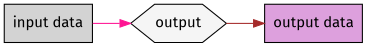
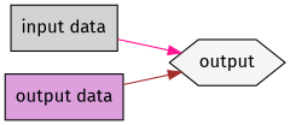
  digraph {
    fontname="Fira Sans"
    rankdir=LR
    node [fontname="Fira Sans" shape=box style=filled]
    edge [fontname="Fira Sans"]
    n1 [fillcolor=lightgray label="input data"]
    n2 [fillcolor=whitesmoke label=output shape=hexagon]
    n3 [fillcolor=plum label="output data"]
    n1 -> n2 [color=deeppink]
-   n2 -> n3 [color=brown]
+   n3 -> n2 [color=brown]
  }
